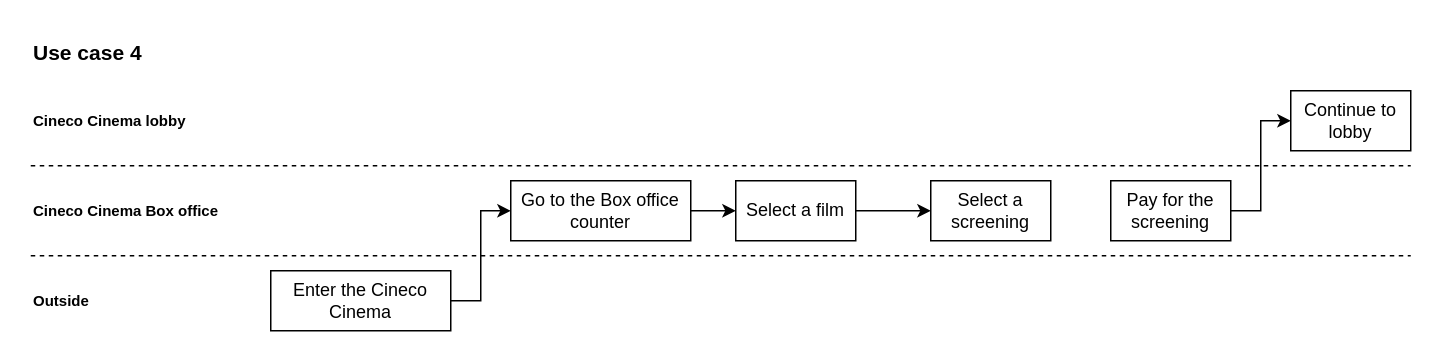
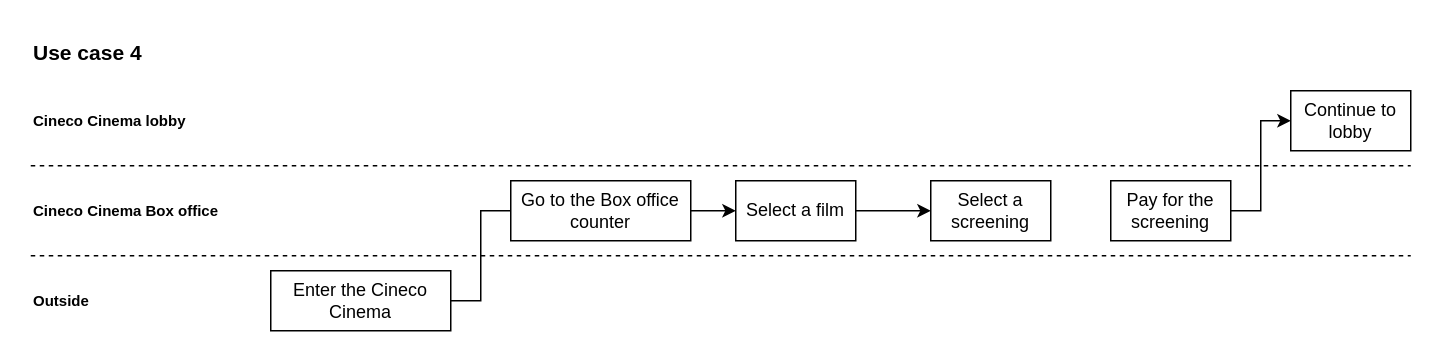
  <mxCell id="0" />
  <mxCell id="1" parent="0" />
- <mxCell id="2" style="edgeStyle=orthogonalEdgeStyle;rounded=0;orthogonalLoop=1;jettySize=auto;html=1;entryX=0;entryY=0.5;entryDx=0;entryDy=0;" edge="1" parent="1" source="3" target="5"><mxGeometry relative="1" as="geometry" /></mxCell>
+ <mxCell id="2" style="edgeStyle=orthogonalEdgeStyle;rounded=0;orthogonalLoop=1;jettySize=auto;html=1;entryX=0;entryY=0.5;entryDx=0;entryDy=0;endArrow=none;" edge="1" parent="1" source="3" target="5"><mxGeometry relative="1" as="geometry" /></mxCell>
  <mxCell id="3" value="Enter the Cineco Cinema" style="rounded=0;whiteSpace=wrap;html=1;" vertex="1" parent="1"><mxGeometry x="180" y="180" width="120" height="40" as="geometry" /></mxCell>
  <mxCell id="4" style="edgeStyle=orthogonalEdgeStyle;rounded=0;orthogonalLoop=1;jettySize=auto;html=1;entryX=0;entryY=0.5;entryDx=0;entryDy=0;" edge="1" parent="1" source="5" target="7"><mxGeometry relative="1" as="geometry" /></mxCell>
  <mxCell id="5" value="Go to the Box office counter" style="rounded=0;whiteSpace=wrap;html=1;" vertex="1" parent="1"><mxGeometry x="340" y="120" width="120" height="40" as="geometry" /></mxCell>
  <mxCell id="6" style="edgeStyle=orthogonalEdgeStyle;rounded=0;orthogonalLoop=1;jettySize=auto;html=1;exitX=1;exitY=0.5;exitDx=0;exitDy=0;entryX=0;entryY=0.5;entryDx=0;entryDy=0;" edge="1" parent="1" source="7" target="8"><mxGeometry relative="1" as="geometry" /></mxCell>
  <mxCell id="7" value="Select a film" style="rounded=0;whiteSpace=wrap;html=1;" vertex="1" parent="1"><mxGeometry x="490" y="120" width="80" height="40" as="geometry" /></mxCell>
  <mxCell id="8" value="Select a screening" style="rounded=0;whiteSpace=wrap;html=1;" vertex="1" parent="1"><mxGeometry x="620" y="120" width="80" height="40" as="geometry" /></mxCell>
  <mxCell id="9" value="" style="endArrow=none;dashed=1;html=1;rounded=0;" edge="1" parent="1"><mxGeometry width="50" height="50" relative="1" as="geometry"><mxPoint x="20" y="110" as="sourcePoint" /><mxPoint x="940" y="110" as="targetPoint" /></mxGeometry></mxCell>
  <mxCell id="10" value="&lt;font size=&quot;1&quot;&gt;&lt;b&gt;Cineco Cinema Box office&lt;br&gt;&lt;/b&gt;&lt;/font&gt;" style="text;html=1;strokeColor=none;fillColor=none;align=left;verticalAlign=middle;whiteSpace=wrap;rounded=0;" vertex="1" parent="1"><mxGeometry x="20" y="125" width="140" height="30" as="geometry" /></mxCell>
  <mxCell id="11" value="&lt;font size=&quot;1&quot;&gt;&lt;b&gt;Cineco Cinema lobby&lt;br&gt;&lt;/b&gt;&lt;/font&gt;" style="text;html=1;strokeColor=none;fillColor=none;align=left;verticalAlign=middle;whiteSpace=wrap;rounded=0;" vertex="1" parent="1"><mxGeometry x="20" y="65" width="160" height="30" as="geometry" /></mxCell>
  <mxCell id="12" value="" style="endArrow=none;dashed=1;html=1;rounded=0;" edge="1" parent="1"><mxGeometry width="50" height="50" relative="1" as="geometry"><mxPoint x="20" y="170" as="sourcePoint" /><mxPoint x="940" y="170" as="targetPoint" /></mxGeometry></mxCell>
  <mxCell id="13" value="&lt;font size=&quot;1&quot;&gt;&lt;b&gt;Outside&lt;br&gt;&lt;/b&gt;&lt;/font&gt;" style="text;html=1;strokeColor=none;fillColor=none;align=left;verticalAlign=middle;whiteSpace=wrap;rounded=0;" vertex="1" parent="1"><mxGeometry x="20" y="185" width="120" height="30" as="geometry" /></mxCell>
  <mxCell id="14" style="edgeStyle=orthogonalEdgeStyle;rounded=0;orthogonalLoop=1;jettySize=auto;html=1;entryX=0;entryY=0.5;entryDx=0;entryDy=0;" edge="1" parent="1" source="15" target="16"><mxGeometry relative="1" as="geometry" /></mxCell>
  <mxCell id="15" value="Pay for the screening" style="rounded=0;whiteSpace=wrap;html=1;" vertex="1" parent="1"><mxGeometry x="740" y="120" width="80" height="40" as="geometry" /></mxCell>
  <mxCell id="16" value="Continue to lobby" style="rounded=0;whiteSpace=wrap;html=1;" vertex="1" parent="1"><mxGeometry x="860" y="60" width="80" height="40" as="geometry" /></mxCell>
  <mxCell id="17" value="&lt;b&gt;&lt;font style=&quot;font-size: 14px;&quot;&gt;Use case 4&lt;/font&gt;&lt;/b&gt;" style="text;html=1;strokeColor=none;fillColor=none;align=left;verticalAlign=middle;whiteSpace=wrap;rounded=0;" vertex="1" parent="1"><mxGeometry x="20" y="20" width="120" height="30" as="geometry" /></mxCell>
